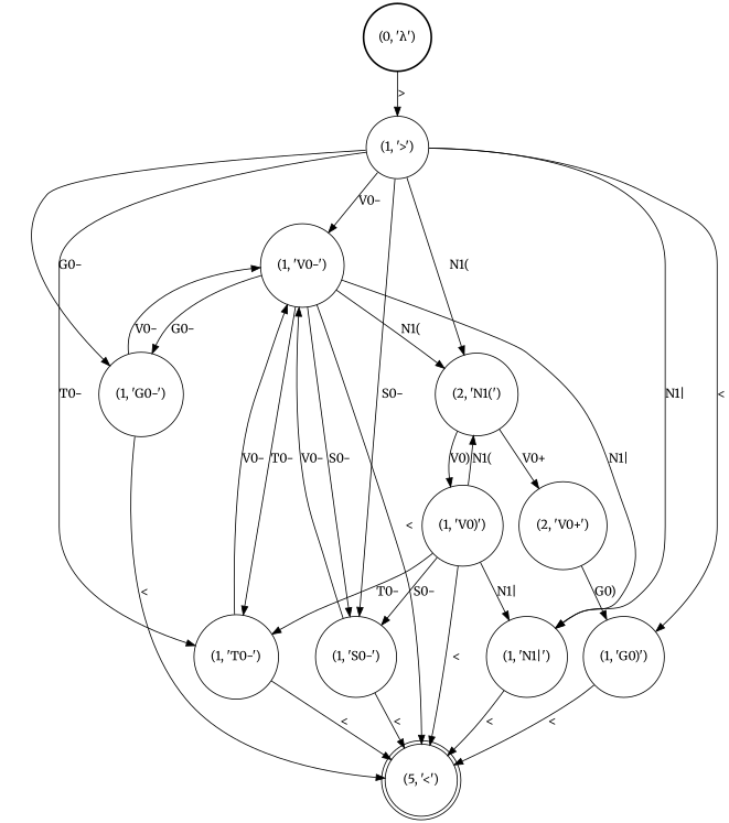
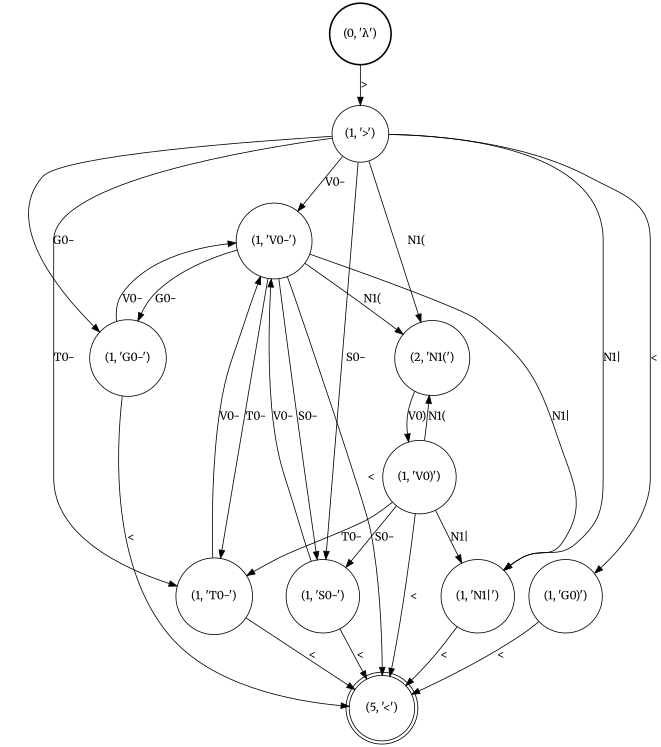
  digraph {
    fontname=Merriweather
    rankdir=TB
    node [fontname=Merriweather shape=circle]
    edge [fontname=Merriweather]
    n1 [label="(1, 'V0-')"]
    n2 [label="(5, '<')" shape=doublecircle]
    n3 [label="(1, 'T0-')"]
    n4 [label="(1, 'N1|')"]
    n5 [label="(2, 'N1(')"]
    n6 [label="(1, 'G0-')"]
    n7 [label="(1, 'S0-')"]
    n8 [label="(1, 'V0)')"]
-   n9 [label="(2, 'V0+')"]
    n10 [label="(1, '>')"]
    n11 [label="(1, 'G0)')"]
    n12 [label="(0, 'λ')" style=bold]
    n1 -> n2 [label="<"]
    n1 -> n3 [label="T0-"]
    n1 -> n4 [label="N1|"]
    n1 -> n5 [label="N1("]
    n1 -> n6 [label="G0-"]
    n1 -> n7 [label="S0-"]
    n3 -> n1 [label="V0-"]
    n3 -> n2 [label="<"]
    n4 -> n2 [label="<"]
    n5 -> n8 [label="V0)"]
-   n5 -> n9 [label="V0+"]
    n6 -> n1 [label="V0-"]
    n6 -> n2 [label="<"]
    n7 -> n1 [label="V0-"]
    n7 -> n2 [label="<"]
    n8 -> n2 [label="<"]
    n8 -> n3 [label="T0-"]
    n8 -> n4 [label="N1|"]
    n8 -> n5 [label="N1("]
    n8 -> n7 [label="S0-"]
-   n9 -> n11 [label="G0)"]
    n10 -> n1 [label="V0-"]
    n10 -> n3 [label="T0-"]
    n10 -> n4 [label="N1|"]
    n10 -> n5 [label="N1("]
    n10 -> n6 [label="G0-"]
    n10 -> n7 [label="S0-"]
    n10 -> n11 [label="<"]
    n11 -> n2 [label="<"]
    n12 -> n10 [label=">"]
  }
